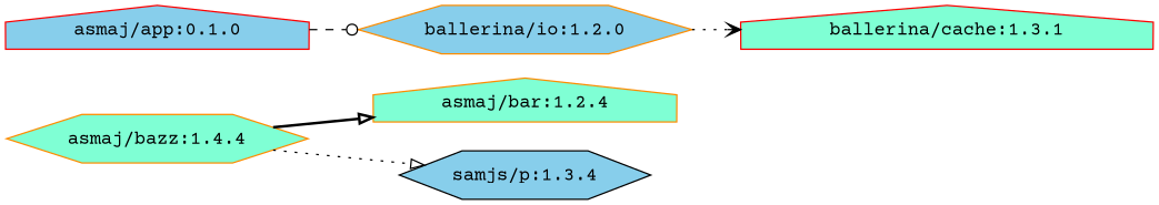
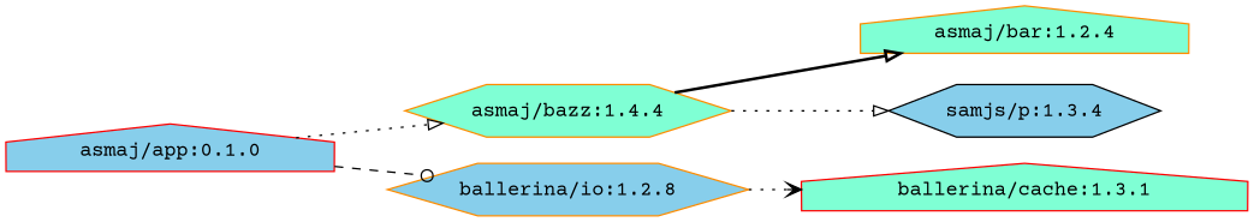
  digraph {
    fontname="Courier Prime"
    rankdir=LR
    node [color=darkorange fillcolor=aquamarine fontname="Courier Prime" shape=hexagon style=filled]
    edge [arrowhead=onormal fontname="Courier Prime" style=dotted]
    "asmaj/bazz:1.4.4"
    "asmaj/app:0.1.0" [color=red fillcolor=skyblue shape=house]
-   "ballerina/io:1.2.0" [fillcolor=skyblue]
+   "ballerina/io:1.2.0" [fillcolor=skyblue label="ballerina/io:1.2.8"]
    "asmaj/bar:1.2.4" [error=true shape=house]
    "samjs/p:1.3.4" [color=black fillcolor=skyblue]
    "ballerina/cache:1.3.1" [color=red shape=house]
    "asmaj/bazz:1.4.4" -> "asmaj/bar:1.2.4" [style=bold]
    "asmaj/bazz:1.4.4" -> "samjs/p:1.3.4"
+   "asmaj/app:0.1.0" -> "asmaj/bazz:1.4.4"
    "asmaj/app:0.1.0" -> "ballerina/io:1.2.0" [arrowhead=odot style=dashed]
    "ballerina/io:1.2.0" -> "ballerina/cache:1.3.1" [arrowhead=vee]
  }
